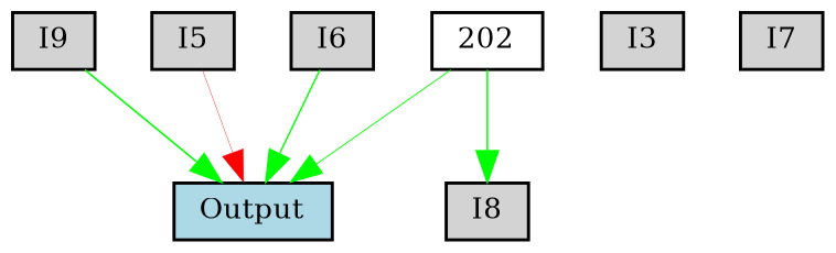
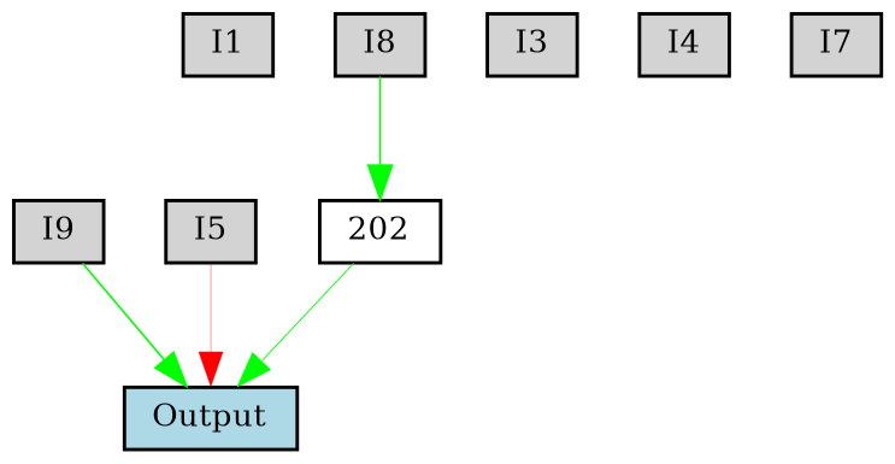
  digraph {
    node [fillcolor=lightgray fontsize=9 shape=box style=filled]
    edge [color=green style=solid]
+   I1 [height=0.2 width=0.2]
    n2 [height=0.2 label=I9 width=0.2]
    Output [fillcolor=lightblue height=0.2 width=0.2]
    I3 [height=0.2 width=0.2]
+   I4 [height=0.2 width=0.2]
    I5 [height=0.2 width=0.2]
-   I6 [height=0.2 width=0.2]
    I7 [height=0.2 width=0.2]
    I8 [height=0.2 width=0.2]
    202 [fillcolor=white height=0.2 width=0.2]
    n2 -> Output [penwidth=0.5409336493141697]
    I5 -> Output [color=red penwidth=0.13267685398594758]
-   I6 -> Output [penwidth=0.47646540629792045]
-   202 -> I8 [penwidth=0.5081085075153264]
+   I8 -> 202 [penwidth=0.5081085075153264]
    202 -> Output [penwidth=0.3082135963174163]
  }
